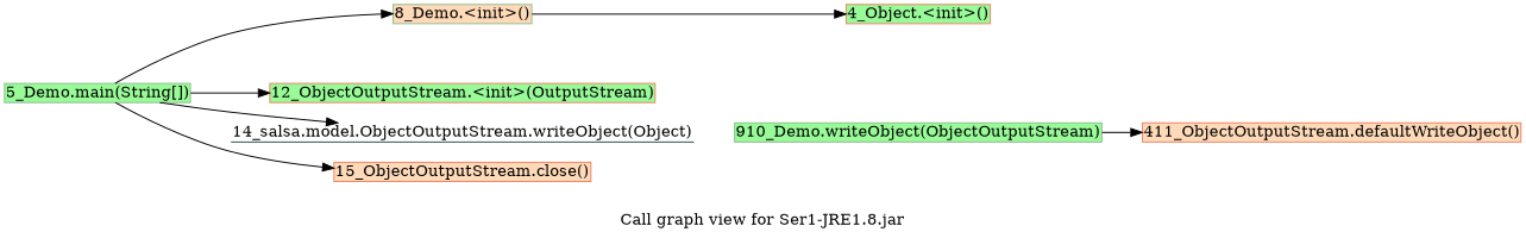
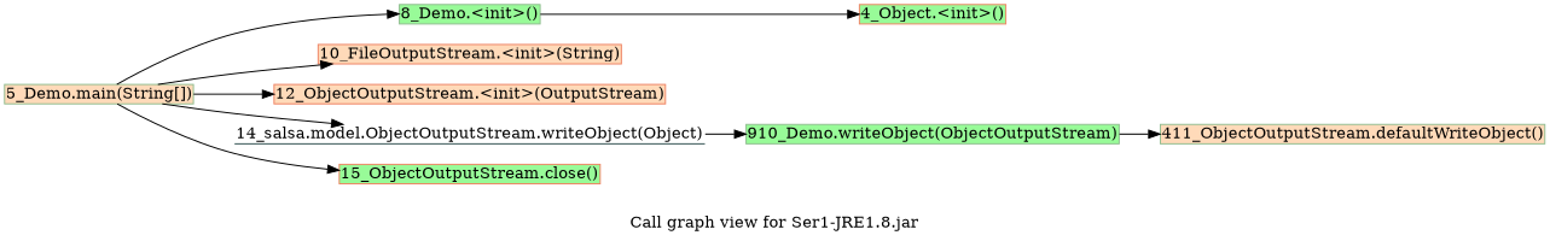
  digraph {
    label="Call graph view for Ser1-JRE1.8.jar"
    rankdir=LR
    node [color=salmon2 fillcolor=palegreen margin=0.02 shape=box style=filled]
    "4_Object.<init>()" [height=0 width=0]
-   "5_Demo.main(String[])" [color=darkseagreen height=0 width=0]
-   "8_Demo.<init>()" [color=darkseagreen fillcolor=peachpuff height=0 width=0]
-   "12_ObjectOutputStream.<init>(OutputStream)" [height=0 width=0]
+   "5_Demo.main(String[])" [color=darkseagreen fillcolor=peachpuff height=0 width=0]
+   "8_Demo.<init>()" [color=darkseagreen height=0 width=0]
+   "10_FileOutputStream.<init>(String)" [fillcolor=peachpuff height=0 width=0]
+   "12_ObjectOutputStream.<init>(OutputStream)" [fillcolor=peachpuff height=0 width=0]
    "14_salsa.model.ObjectOutputStream.writeObject(Object)" [color=darkslategray fillcolor=white height=0 shape=underline width=0]
-   "15_ObjectOutputStream.close()" [fillcolor=peachpuff height=0 width=0]
+   "15_ObjectOutputStream.close()" [height=0 width=0]
    n8 [color=darkseagreen height=0 label="910_Demo.writeObject(ObjectOutputStream)" width=0]
-   "411_ObjectOutputStream.defaultWriteObject()" [fillcolor=peachpuff height=0 width=0]
+   "411_ObjectOutputStream.defaultWriteObject()" [color=darkseagreen fillcolor=peachpuff height=0 width=0]
    "5_Demo.main(String[])" -> "8_Demo.<init>()"
+   "5_Demo.main(String[])" -> "10_FileOutputStream.<init>(String)"
    "5_Demo.main(String[])" -> "12_ObjectOutputStream.<init>(OutputStream)"
    "5_Demo.main(String[])" -> "14_salsa.model.ObjectOutputStream.writeObject(Object)"
    "5_Demo.main(String[])" -> "15_ObjectOutputStream.close()"
    "8_Demo.<init>()" -> "4_Object.<init>()"
+   "14_salsa.model.ObjectOutputStream.writeObject(Object)" -> n8
    n8 -> "411_ObjectOutputStream.defaultWriteObject()"
  }
